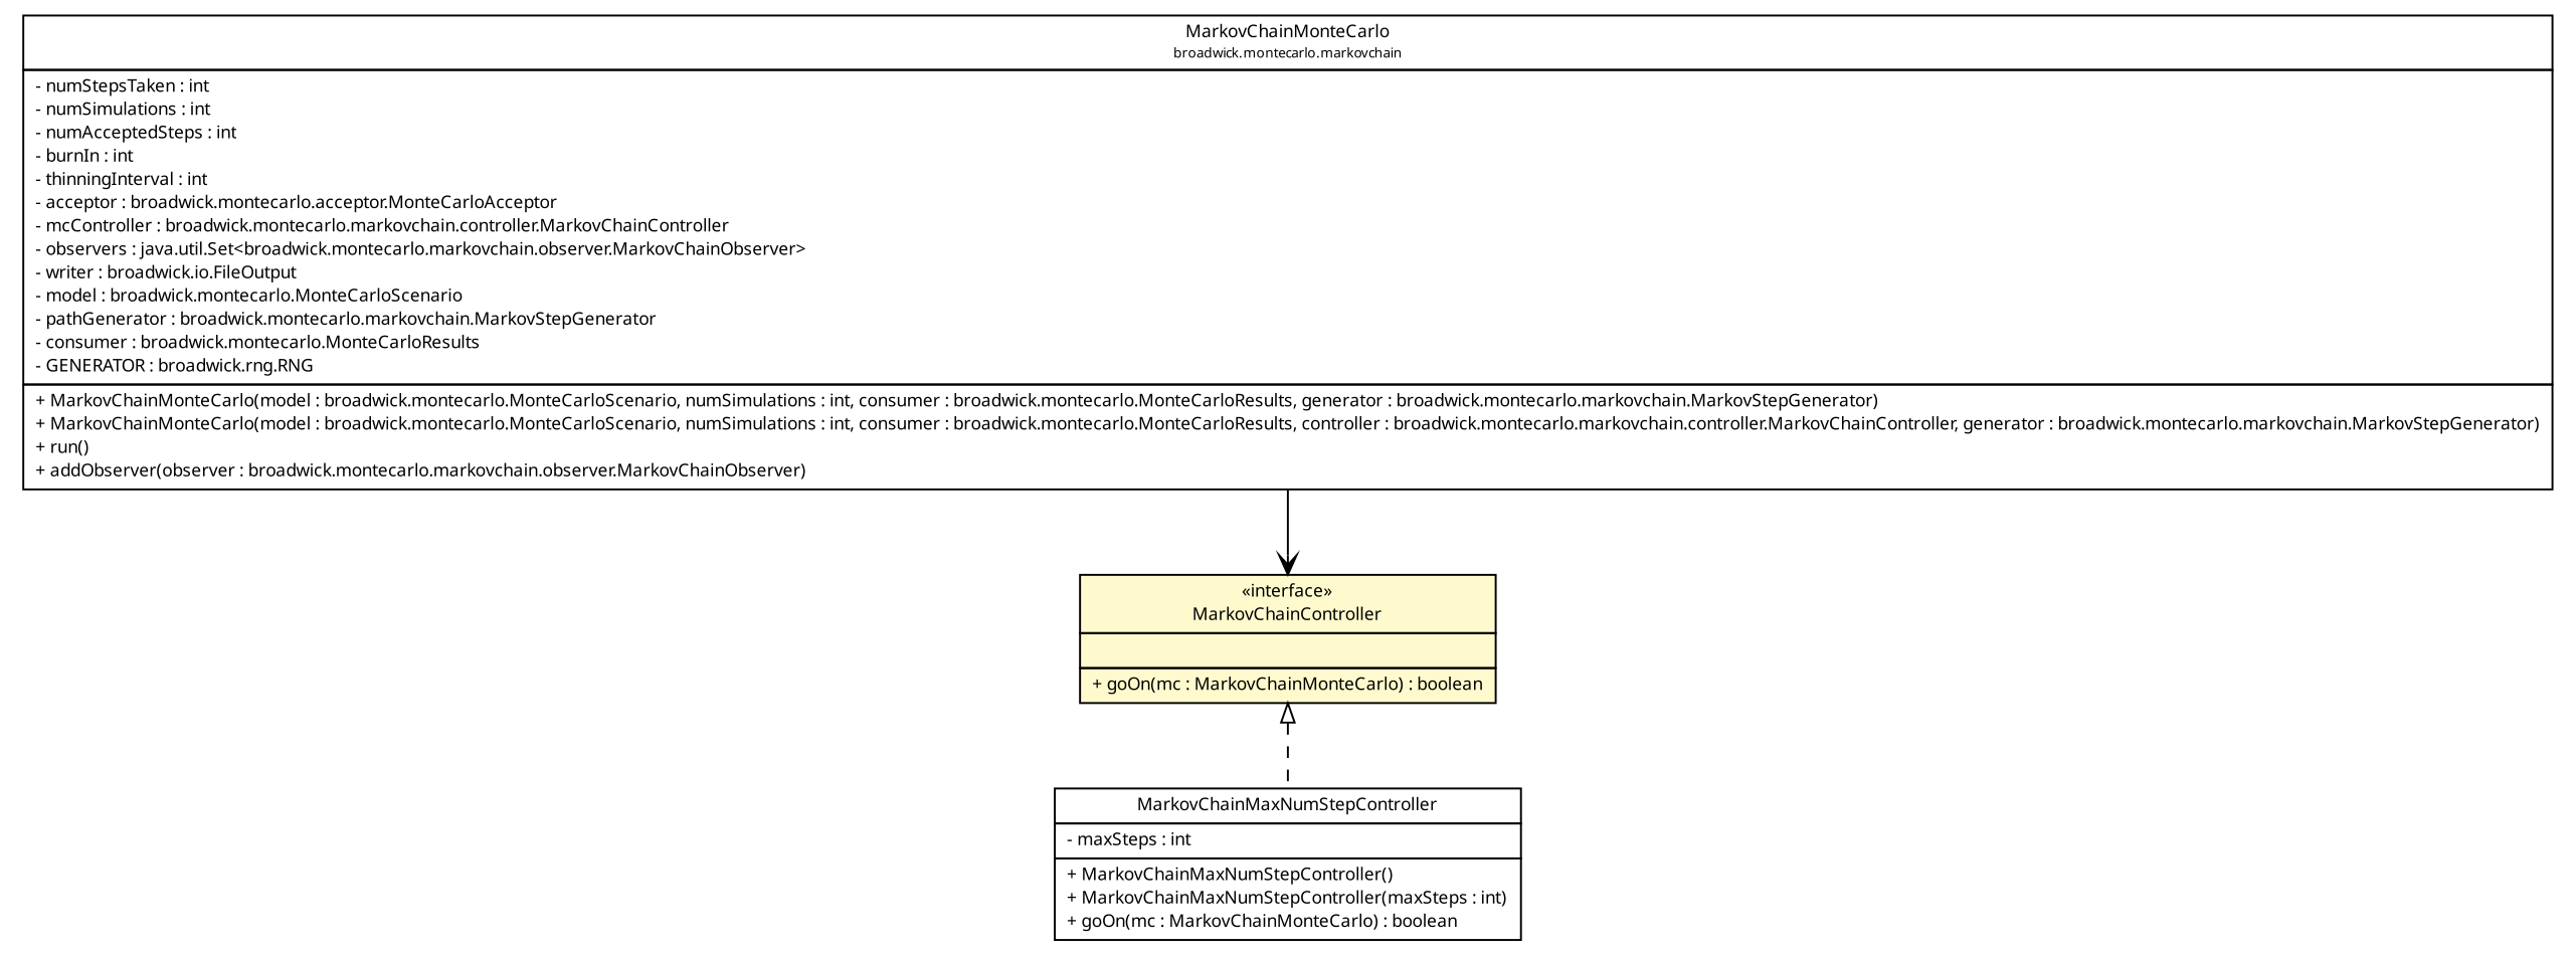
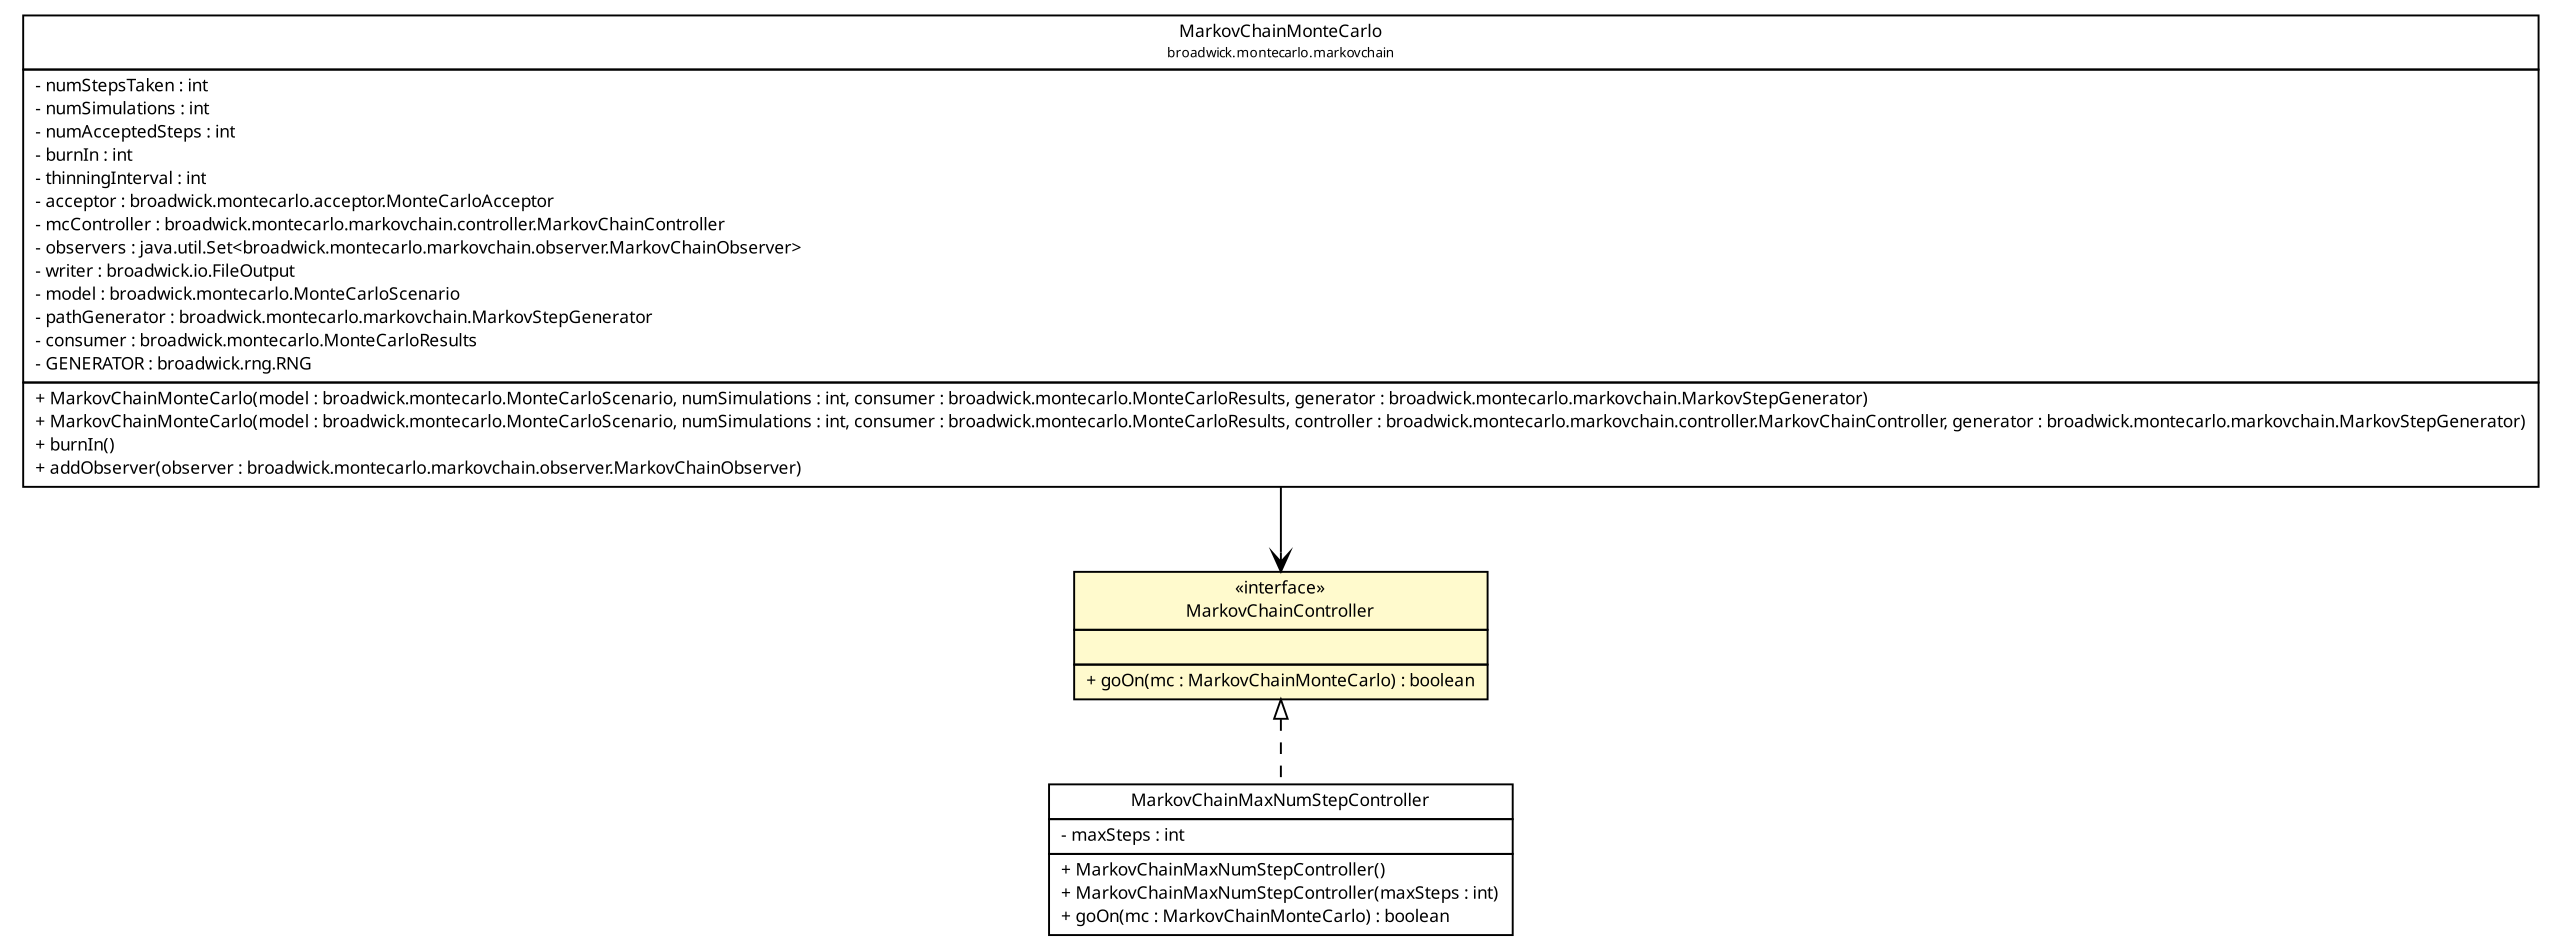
  digraph {
    nodesep=0.25
    ranksep=0.5
    node [fontcolor=black fontname="Trebuchet MS" fontsize=9.0 shape=plaintext]
    edge [fontname="Trebuchet MS" headport=p labelfontname="Trebuchet MS" labelfontsize=10 tailport=p]
    n1 [label=<<table title="broadwick.montecarlo.markovchain.controller.MarkovChainMaxNumStepController" border="0" cellborder="1" cellspacing="0" cellpadding="2" port="p" href="./MarkovChainMaxNumStepController.html"> 		<tr><td><table border="0" cellspacing="0" cellpadding="1"> <tr><td align="center" balign="center"><font face="Trebuchet MS"> MarkovChainMaxNumStepController </font></td></tr> 		</table></td></tr> 		<tr><td><table border="0" cellspacing="0" cellpadding="1"> <tr><td align="left" balign="left"> - maxSteps : int </td></tr> 		</table></td></tr> 		<tr><td><table border="0" cellspacing="0" cellpadding="1"> <tr><td align="left" balign="left"> + MarkovChainMaxNumStepController() </td></tr> <tr><td align="left" balign="left"> + MarkovChainMaxNumStepController(maxSteps : int) </td></tr> <tr><td align="left" balign="left"> + goOn(mc : MarkovChainMonteCarlo) : boolean </td></tr> 		</table></td></tr> 		</table>>]
-   n2 [label=<<table title="broadwick.montecarlo.markovchain.MarkovChainMonteCarlo" border="0" cellborder="1" cellspacing="0" cellpadding="2" port="p" href="../MarkovChainMonteCarlo.html"> 		<tr><td><table border="0" cellspacing="0" cellpadding="1"> <tr><td align="center" balign="center"><font face="Trebuchet MS"> MarkovChainMonteCarlo </font></td></tr> <tr><td align="center" balign="center"><font face="Trebuchet MS" point-size="7.0"> broadwick.montecarlo.markovchain </font></td></tr> 		</table></td></tr> 		<tr><td><table border="0" cellspacing="0" cellpadding="1"> <tr><td align="left" balign="left"> - numStepsTaken : int </td></tr> <tr><td align="left" balign="left"> - numSimulations : int </td></tr> <tr><td align="left" balign="left"> - numAcceptedSteps : int </td></tr> <tr><td align="left" balign="left"> - burnIn : int </td></tr> <tr><td align="left" balign="left"> - thinningInterval : int </td></tr> <tr><td align="left" balign="left"> - acceptor : broadwick.montecarlo.acceptor.MonteCarloAcceptor </td></tr> <tr><td align="left" balign="left"> - mcController : broadwick.montecarlo.markovchain.controller.MarkovChainController </td></tr> <tr><td align="left" balign="left"> - observers : java.util.Set&lt;broadwick.montecarlo.markovchain.observer.MarkovChainObserver&gt; </td></tr> <tr><td align="left" balign="left"> - writer : broadwick.io.FileOutput </td></tr> <tr><td align="left" balign="left"> - model : broadwick.montecarlo.MonteCarloScenario </td></tr> <tr><td align="left" balign="left"> - pathGenerator : broadwick.montecarlo.markovchain.MarkovStepGenerator </td></tr> <tr><td align="left" balign="left"> - consumer : broadwick.montecarlo.MonteCarloResults </td></tr> <tr><td align="left" balign="left"> - GENERATOR : broadwick.rng.RNG </td></tr> 		</table></td></tr> 		<tr><td><table border="0" cellspacing="0" cellpadding="1"> <tr><td align="left" balign="left"> + MarkovChainMonteCarlo(model : broadwick.montecarlo.MonteCarloScenario, numSimulations : int, consumer : broadwick.montecarlo.MonteCarloResults, generator : broadwick.montecarlo.markovchain.MarkovStepGenerator) </td></tr> <tr><td align="left" balign="left"> + MarkovChainMonteCarlo(model : broadwick.montecarlo.MonteCarloScenario, numSimulations : int, consumer : broadwick.montecarlo.MonteCarloResults, controller : broadwick.montecarlo.markovchain.controller.MarkovChainController, generator : broadwick.montecarlo.markovchain.MarkovStepGenerator) </td></tr> <tr><td align="left" balign="left"> + run() </td></tr> <tr><td align="left" balign="left"> + addObserver(observer : broadwick.montecarlo.markovchain.observer.MarkovChainObserver) </td></tr> 		</table></td></tr> 		</table>>]
+   n2 [label=<<table title="broadwick.montecarlo.markovchain.MarkovChainMonteCarlo" border="0" cellborder="1" cellspacing="0" cellpadding="2" port="p" href="../MarkovChainMonteCarlo.html"> 		<tr><td><table border="0" cellspacing="0" cellpadding="1"> <tr><td align="center" balign="center"><font face="Trebuchet MS"> MarkovChainMonteCarlo </font></td></tr> <tr><td align="center" balign="center"><font face="Trebuchet MS" point-size="7.0"> broadwick.montecarlo.markovchain </font></td></tr> 		</table></td></tr> 		<tr><td><table border="0" cellspacing="0" cellpadding="1"> <tr><td align="left" balign="left"> - numStepsTaken : int </td></tr> <tr><td align="left" balign="left"> - numSimulations : int </td></tr> <tr><td align="left" balign="left"> - numAcceptedSteps : int </td></tr> <tr><td align="left" balign="left"> - burnIn : int </td></tr> <tr><td align="left" balign="left"> - thinningInterval : int </td></tr> <tr><td align="left" balign="left"> - acceptor : broadwick.montecarlo.acceptor.MonteCarloAcceptor </td></tr> <tr><td align="left" balign="left"> - mcController : broadwick.montecarlo.markovchain.controller.MarkovChainController </td></tr> <tr><td align="left" balign="left"> - observers : java.util.Set&lt;broadwick.montecarlo.markovchain.observer.MarkovChainObserver&gt; </td></tr> <tr><td align="left" balign="left"> - writer : broadwick.io.FileOutput </td></tr> <tr><td align="left" balign="left"> - model : broadwick.montecarlo.MonteCarloScenario </td></tr> <tr><td align="left" balign="left"> - pathGenerator : broadwick.montecarlo.markovchain.MarkovStepGenerator </td></tr> <tr><td align="left" balign="left"> - consumer : broadwick.montecarlo.MonteCarloResults </td></tr> <tr><td align="left" balign="left"> - GENERATOR : broadwick.rng.RNG </td></tr> 		</table></td></tr> 		<tr><td><table border="0" cellspacing="0" cellpadding="1"> <tr><td align="left" balign="left"> + MarkovChainMonteCarlo(model : broadwick.montecarlo.MonteCarloScenario, numSimulations : int, consumer : broadwick.montecarlo.MonteCarloResults, generator : broadwick.montecarlo.markovchain.MarkovStepGenerator) </td></tr> <tr><td align="left" balign="left"> + MarkovChainMonteCarlo(model : broadwick.montecarlo.MonteCarloScenario, numSimulations : int, consumer : broadwick.montecarlo.MonteCarloResults, controller : broadwick.montecarlo.markovchain.controller.MarkovChainController, generator : broadwick.montecarlo.markovchain.MarkovStepGenerator) </td></tr> <tr><td align="left" balign="left"> + burnIn() </td></tr> <tr><td align="left" balign="left"> + addObserver(observer : broadwick.montecarlo.markovchain.observer.MarkovChainObserver) </td></tr> 		</table></td></tr> 		</table>>]
    n3 [label=<<table title="broadwick.montecarlo.markovchain.controller.MarkovChainController" border="0" cellborder="1" cellspacing="0" cellpadding="2" port="p" bgcolor="lemonChiffon" href="./MarkovChainController.html"> 		<tr><td><table border="0" cellspacing="0" cellpadding="1"> <tr><td align="center" balign="center"> &#171;interface&#187; </td></tr> <tr><td align="center" balign="center"><font face="Trebuchet MS"> MarkovChainController </font></td></tr> 		</table></td></tr> 		<tr><td><table border="0" cellspacing="0" cellpadding="1"> <tr><td align="left" balign="left">  </td></tr> 		</table></td></tr> 		<tr><td><table border="0" cellspacing="0" cellpadding="1"> <tr><td align="left" balign="left"><font face="Trebuchet MS" point-size="9.0"> + goOn(mc : MarkovChainMonteCarlo) : boolean </font></td></tr> 		</table></td></tr> 		</table>>]
    n2 -> n3 [arrowhead=open color=black fontcolor=black fontsize=10.0]
    n3 -> n1 [arrowtail=empty dir=back fontsize=10 style=dashed]
  }
